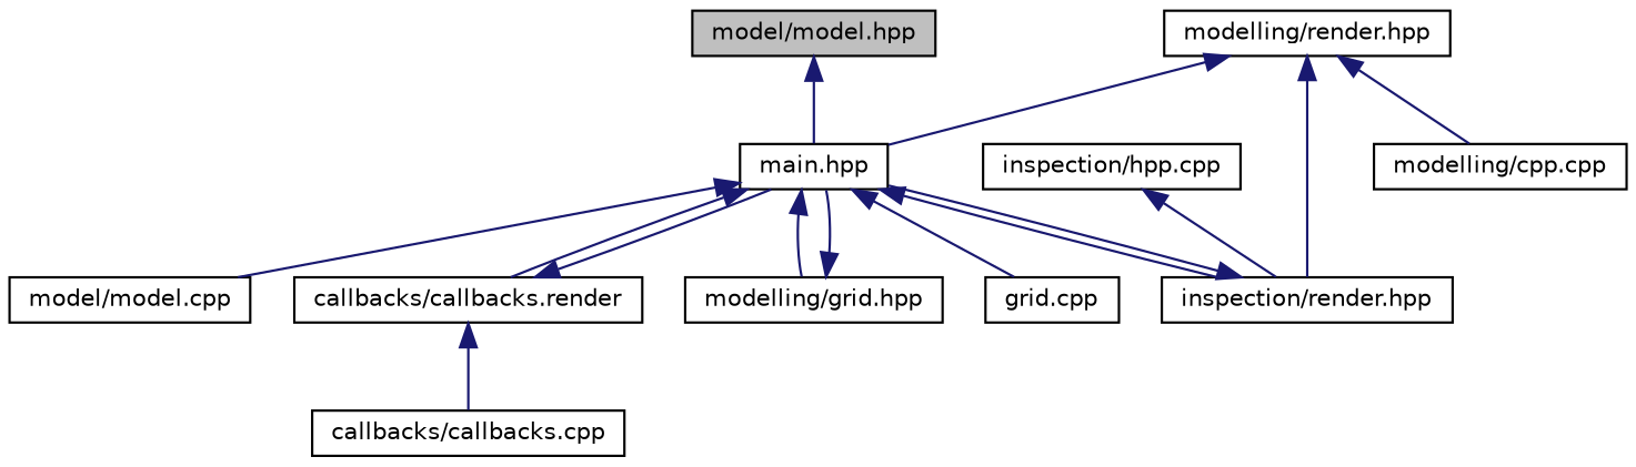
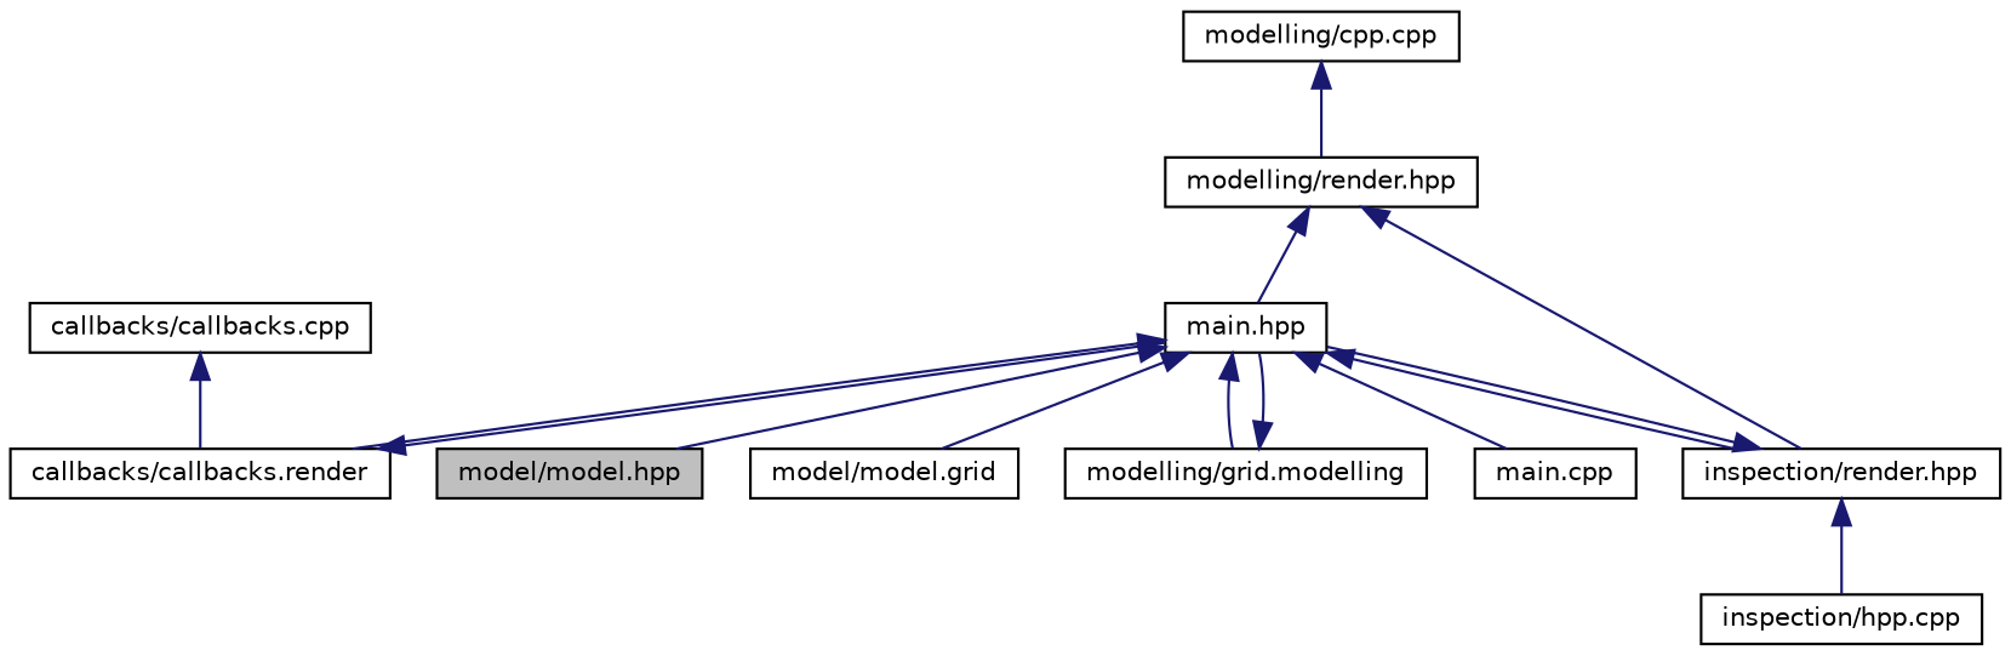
  digraph {
    node [color=black fillcolor=white fontname=Helvetica fontsize=10 shape=record style=filled]
    edge [color=midnightblue dir=back fontname=Helvetica fontsize=10 labelfontname=Helvetica labelfontsize=10 style=solid]
    n1 [fillcolor=grey75 fontcolor=black height=0.2 label="model/model.hpp" width=0.4]
    n2 [height=0.2 label="main.hpp" width=0.4]
-   n3 [height=0.2 label="model/model.cpp" width=0.4]
+   n3 [height=0.2 label="model/model.grid" width=0.4]
    n4 [height=0.2 label="callbacks/callbacks.render" width=0.4]
-   n5 [height=0.2 label="modelling/grid.hpp" width=0.4]
+   n5 [height=0.2 label="modelling/grid.modelling" width=0.4]
    n6 [height=0.2 label="inspection/render.hpp" width=0.4]
-   n7 [height=0.2 label="grid.cpp" width=0.4]
+   n7 [height=0.2 label="main.cpp" width=0.4]
    n8 [height=0.2 label="callbacks/callbacks.cpp" width=0.4]
    n9 [height=0.2 label="inspection/hpp.cpp" width=0.4]
    n10 [height=0.2 label="modelling/render.hpp" width=0.4]
    n11 [height=0.2 label="modelling/cpp.cpp" width=0.4]
-   n1 -> n2
+   n2 -> n1
    n2 -> n3
    n2 -> n4
    n2 -> n5
    n2 -> n6
    n2 -> n7
    n4 -> n2
-   n4 -> n8
+   n8 -> n4
    n5 -> n2
    n6 -> n2
-   n9 -> n6
+   n6 -> n9
    n10 -> n2
    n10 -> n6
-   n10 -> n11
+   n11 -> n10
  }
